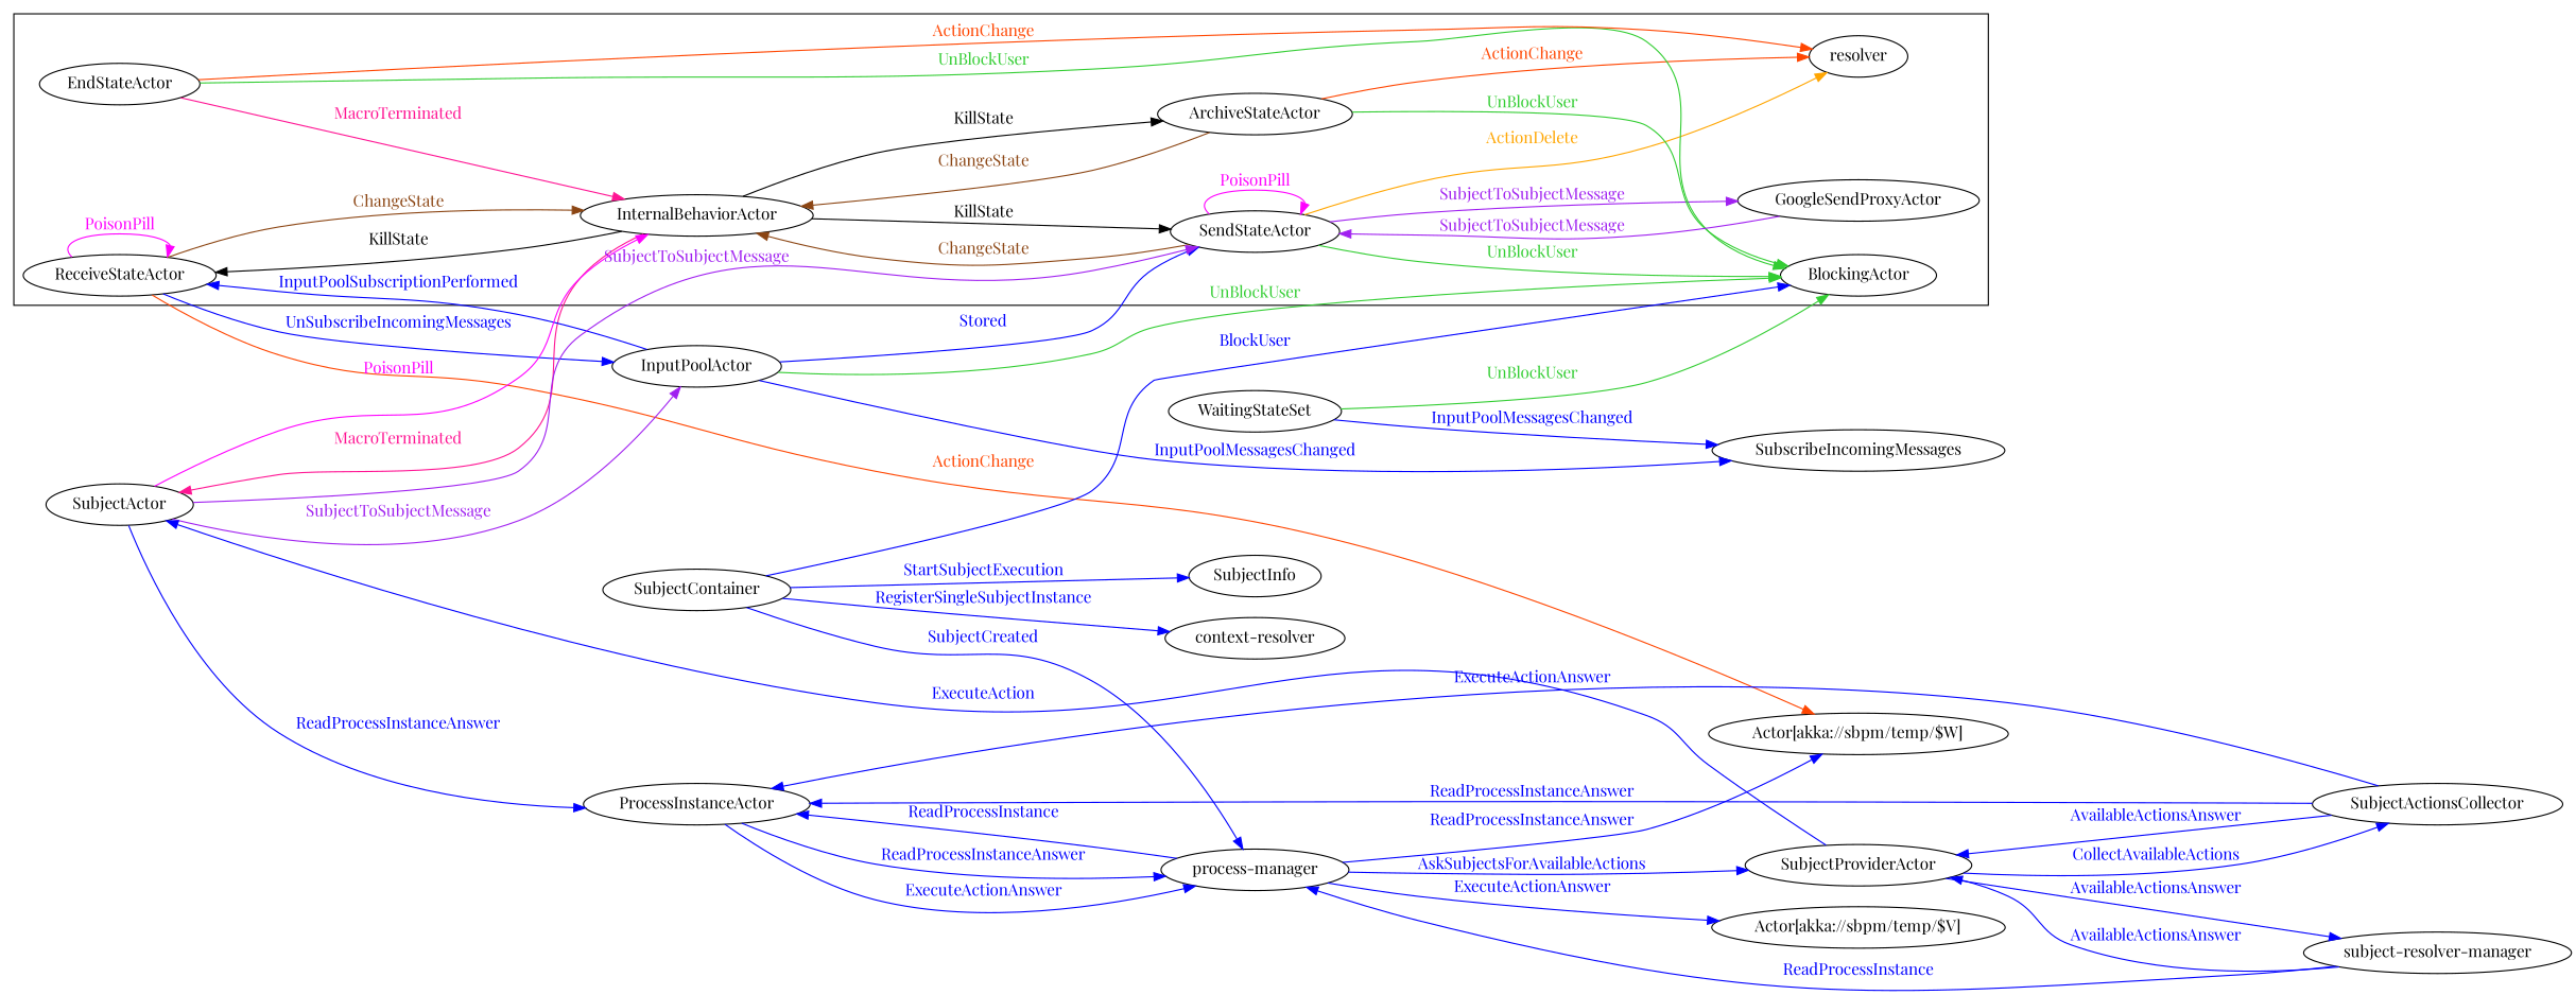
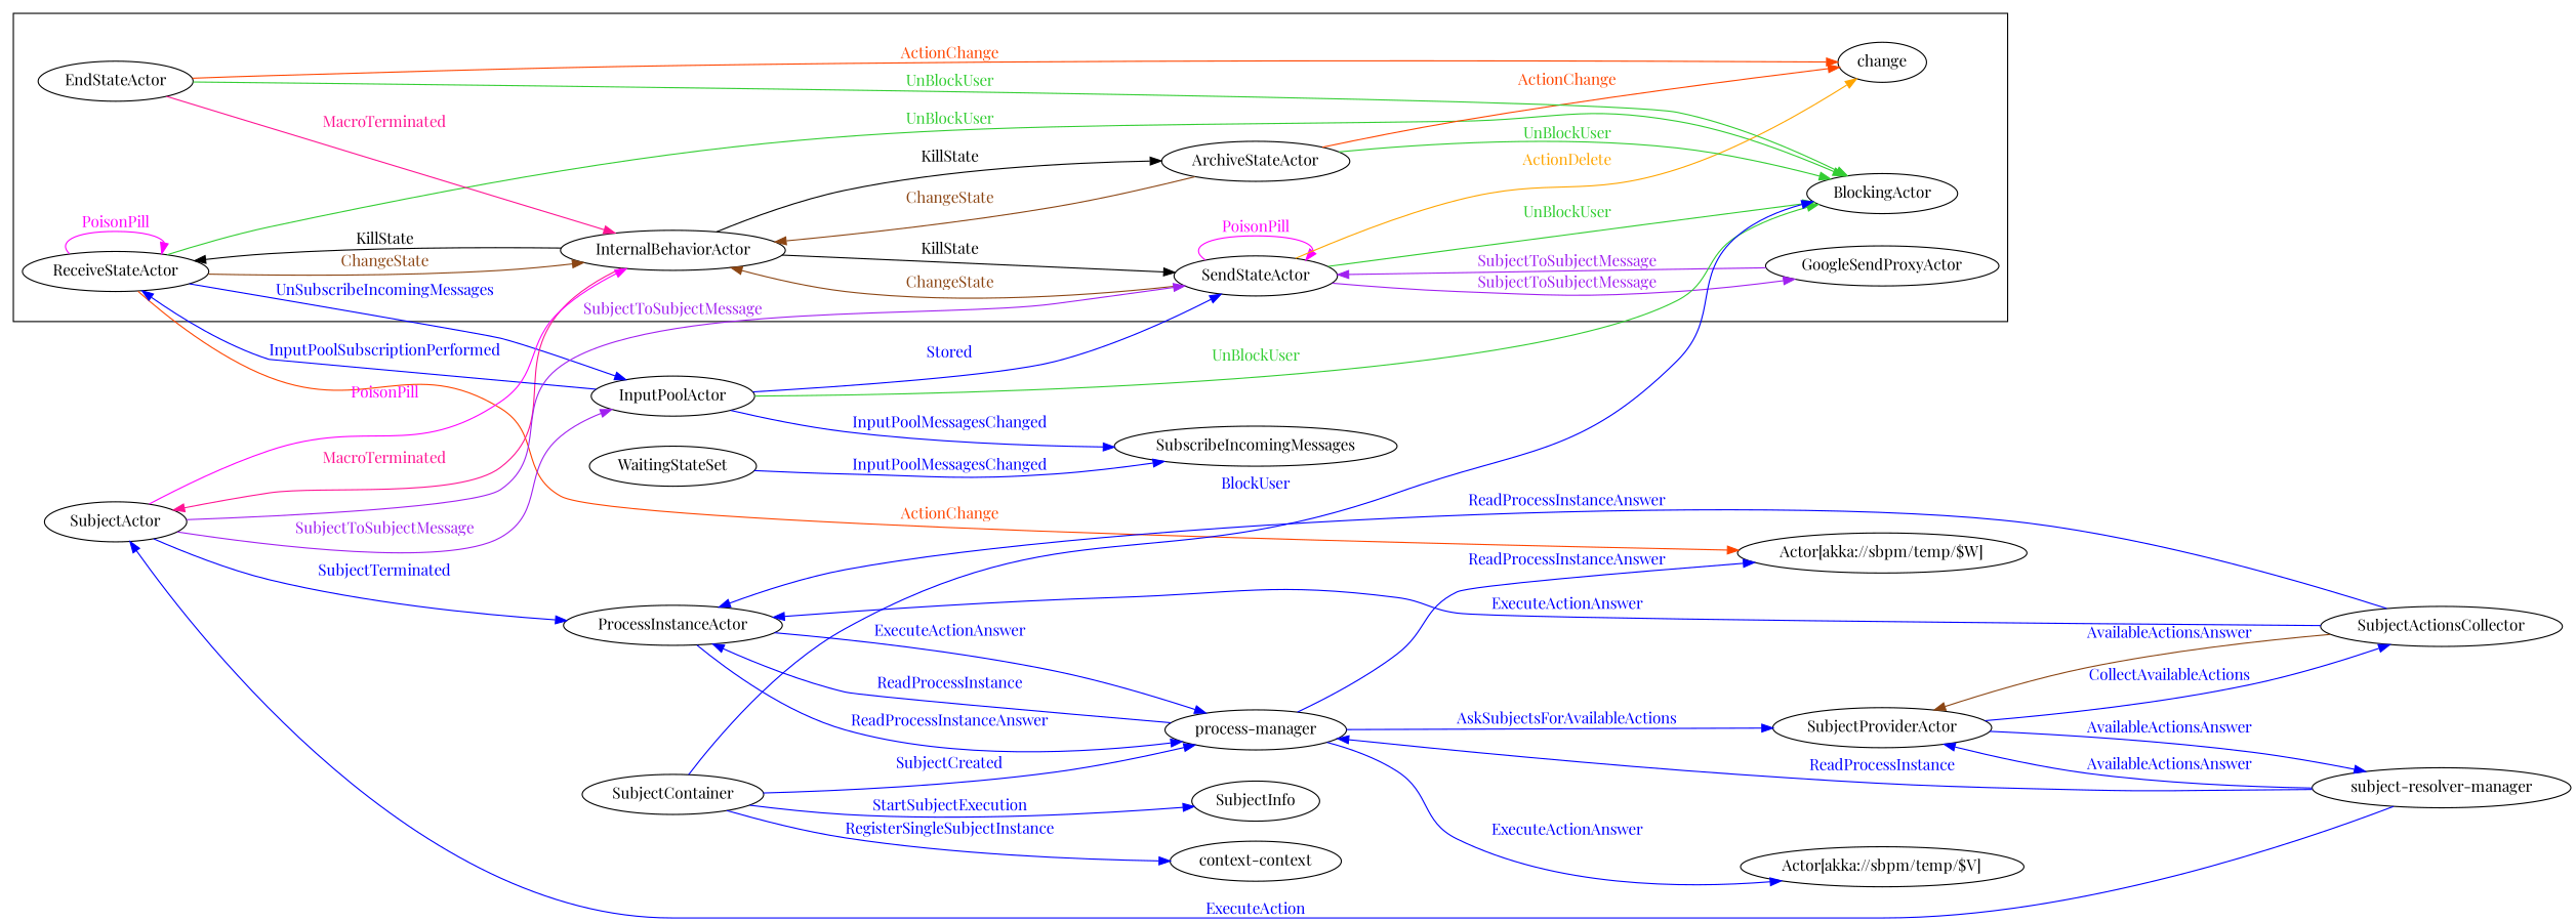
  digraph {
    fontname="Playfair Display"
    rankdir=LR
    ranksep=1.5
    node [fontname="Playfair Display"]
    edge [color=blue fontcolor=blue fontname="Playfair Display"]
    ReceiveStateActor
    SendStateActor
    ArchiveStateActor
    BlockingActor
    EndStateActor
    GoogleSendProxyActor
    InternalBehaviorActor
-   change [label=resolver]
+   change
    InputPoolActor
    "Actor[akka://sbpm/temp/$W]"
    SubjectActor
    SubscribeIncomingMessages
    ProcessInstanceActor
    "process-manager"
    SubjectProviderActor
    "Actor[akka://sbpm/temp/$V]"
    n17 [label="subject-resolver-manager"]
    SubjectActionsCollector
    SubjectContainer
    SubjectInfo
-   "context-resolver"
+   "context-resolver" [label="context-context"]
    WaitingStateSet
    subgraph cluster_1 {
      ReceiveStateActor
      SendStateActor
      ArchiveStateActor
      BlockingActor
      EndStateActor
      GoogleSendProxyActor
      InternalBehaviorActor
      change
    }
    ReceiveStateActor -> ReceiveStateActor [color=fuchsia fontcolor=fuchsia label=PoisonPill]
-   WaitingStateSet -> BlockingActor [color=limegreen fontcolor=limegreen label=UnBlockUser]
+   ReceiveStateActor -> BlockingActor [color=limegreen fontcolor=limegreen label=UnBlockUser]
    ReceiveStateActor -> InternalBehaviorActor [color=saddlebrown fontcolor=saddlebrown label=ChangeState]
    ReceiveStateActor -> InputPoolActor [label=UnSubscribeIncomingMessages]
    ReceiveStateActor -> "Actor[akka://sbpm/temp/$W]" [color=orangered fontcolor=orangered label=ActionChange]
    SendStateActor -> SendStateActor [color=fuchsia fontcolor=fuchsia label=PoisonPill]
    SendStateActor -> BlockingActor [color=limegreen fontcolor=limegreen label=UnBlockUser]
    SendStateActor -> GoogleSendProxyActor [color=purple fontcolor=purple label=SubjectToSubjectMessage]
    SendStateActor -> InternalBehaviorActor [color=saddlebrown fontcolor=saddlebrown label=ChangeState]
    SendStateActor -> change [color=orange fontcolor=orange label=ActionDelete]
    ArchiveStateActor -> BlockingActor [color=limegreen fontcolor=limegreen label=UnBlockUser]
    ArchiveStateActor -> InternalBehaviorActor [color=saddlebrown fontcolor=saddlebrown label=ChangeState]
    ArchiveStateActor -> change [color=orangered fontcolor=orangered label=ActionChange]
    EndStateActor -> BlockingActor [color=limegreen fontcolor=limegreen label=UnBlockUser]
    EndStateActor -> InternalBehaviorActor [color=deeppink fontcolor=deeppink label=MacroTerminated]
    EndStateActor -> change [color=orangered fontcolor=orangered label=ActionChange]
    GoogleSendProxyActor -> SendStateActor [color=purple fontcolor=purple label=SubjectToSubjectMessage]
    InternalBehaviorActor -> ReceiveStateActor [color=black fontcolor=black label=KillState]
    InternalBehaviorActor -> SendStateActor [color=black fontcolor=black label=KillState]
    InternalBehaviorActor -> ArchiveStateActor [color=black fontcolor=black label=KillState]
    InternalBehaviorActor -> SubjectActor [color=deeppink fontcolor=deeppink label=MacroTerminated]
    InputPoolActor -> ReceiveStateActor [label=InputPoolSubscriptionPerformed]
    InputPoolActor -> SendStateActor [label=Stored]
    InputPoolActor -> BlockingActor [color=limegreen fontcolor=limegreen label=UnBlockUser]
    InputPoolActor -> SubscribeIncomingMessages [label=InputPoolMessagesChanged]
    SubjectActor -> SendStateActor [color=purple fontcolor=purple label=SubjectToSubjectMessage]
    SubjectActor -> InternalBehaviorActor [color=fuchsia fontcolor=fuchsia label=PoisonPill]
    SubjectActor -> InputPoolActor [color=purple fontcolor=purple label=SubjectToSubjectMessage]
-   SubjectActor -> ProcessInstanceActor [label=ReadProcessInstanceAnswer]
+   SubjectActor -> ProcessInstanceActor [label=SubjectTerminated]
    ProcessInstanceActor -> "process-manager" [label=ReadProcessInstanceAnswer]
    ProcessInstanceActor -> "process-manager" [label=ExecuteActionAnswer]
    "process-manager" -> "Actor[akka://sbpm/temp/$W]" [label=ReadProcessInstanceAnswer]
    "process-manager" -> ProcessInstanceActor [label=ReadProcessInstance]
    "process-manager" -> SubjectProviderActor [label=AskSubjectsForAvailableActions]
    "process-manager" -> "Actor[akka://sbpm/temp/$V]" [label=ExecuteActionAnswer]
-   SubjectProviderActor -> SubjectActor [label=ExecuteAction]
+   n17 -> SubjectActor [label=ExecuteAction]
    SubjectProviderActor -> n17 [label=AvailableActionsAnswer]
    SubjectProviderActor -> SubjectActionsCollector [label=CollectAvailableActions]
    n17 -> "process-manager" [label=ReadProcessInstance]
    n17 -> SubjectProviderActor [label=AvailableActionsAnswer]
    SubjectActionsCollector -> ProcessInstanceActor [label=ReadProcessInstanceAnswer]
    SubjectActionsCollector -> ProcessInstanceActor [label=ExecuteActionAnswer]
-   SubjectActionsCollector -> SubjectProviderActor [label=AvailableActionsAnswer]
+   SubjectActionsCollector -> SubjectProviderActor [color=saddlebrown label=AvailableActionsAnswer]
    SubjectContainer -> BlockingActor [label=BlockUser]
    SubjectContainer -> "process-manager" [label=SubjectCreated]
    SubjectContainer -> SubjectInfo [label=StartSubjectExecution]
    SubjectContainer -> "context-resolver" [label=RegisterSingleSubjectInstance]
    WaitingStateSet -> SubscribeIncomingMessages [label=InputPoolMessagesChanged]
  }
